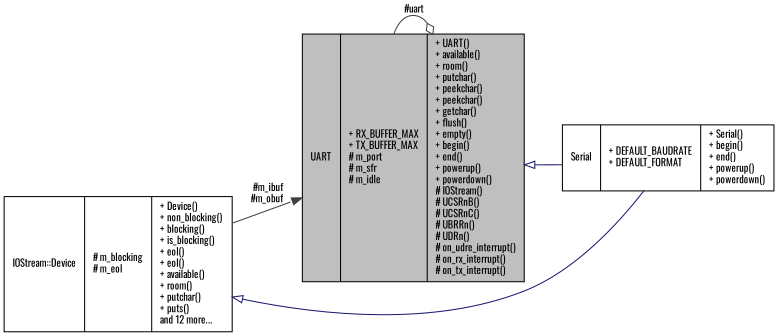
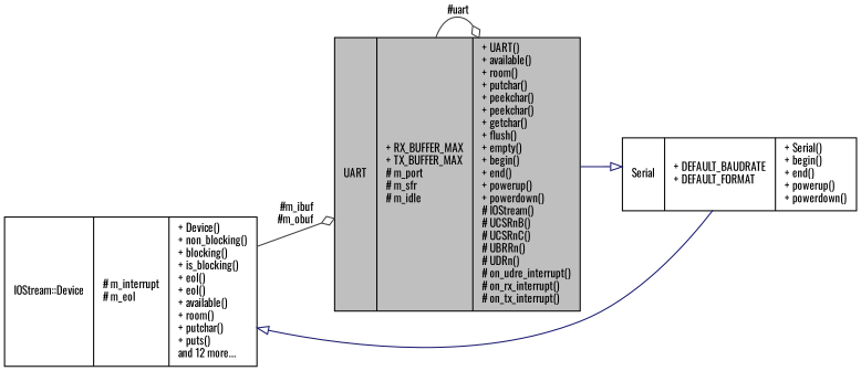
  digraph {
    fontname=Oswald
    rankdir=LR
    node [color=black fillcolor=white fontname=Oswald fontsize=10 shape=record style=filled]
    edge [color=grey25 fontname=Oswald fontsize=10 labelfontname=Helvetica labelfontsize=10 style=solid]
    n1 [fillcolor=grey75 fontcolor=black height=0.2 label="{UART\n|+ RX_BUFFER_MAX\l+ TX_BUFFER_MAX\l# m_port\l# m_sfr\l# m_idle\l|+ UART()\l+ available()\l+ room()\l+ putchar()\l+ peekchar()\l+ peekchar()\l+ getchar()\l+ flush()\l+ empty()\l+ begin()\l+ end()\l+ powerup()\l+ powerdown()\l# IOStream()\l# UCSRnB()\l# UCSRnC()\l# UBRRn()\l# UDRn()\l# on_udre_interrupt()\l# on_rx_interrupt()\l# on_tx_interrupt()\l}" width=0.4]
    n2 [height=0.2 label="{Serial\n|+ DEFAULT_BAUDRATE\l+ DEFAULT_FORMAT\l|+ Serial()\l+ begin()\l+ end()\l+ powerup()\l+ powerdown()\l}" width=0.4]
-   n3 [height=0.2 label="{IOStream::Device\n|# m_blocking\l# m_eol\l|+ Device()\l+ non_blocking()\l+ blocking()\l+ is_blocking()\l+ eol()\l+ eol()\l+ available()\l+ room()\l+ putchar()\l+ puts()\land 12 more...\l}" width=0.4]
+   n3 [height=0.2 label="{IOStream::Device\n|# m_interrupt\l# m_eol\l|+ Device()\l+ non_blocking()\l+ blocking()\l+ is_blocking()\l+ eol()\l+ eol()\l+ available()\l+ room()\l+ putchar()\l+ puts()\land 12 more...\l}" width=0.4]
    n1 -> n1 [arrowhead=odiamond label=" #uart"]
-   n1 -> n2 [arrowtail=onormal color=midnightblue dir=back]
-   n3 -> n1 [arrowhead=normal label=" #m_ibuf\n#m_obuf"]
+   n2 -> n1 [arrowtail=onormal color=midnightblue dir=back]
+   n3 -> n1 [arrowhead=odiamond label=" #m_ibuf\n#m_obuf"]
    n3 -> n2 [arrowtail=onormal color=midnightblue dir=back]
  }
